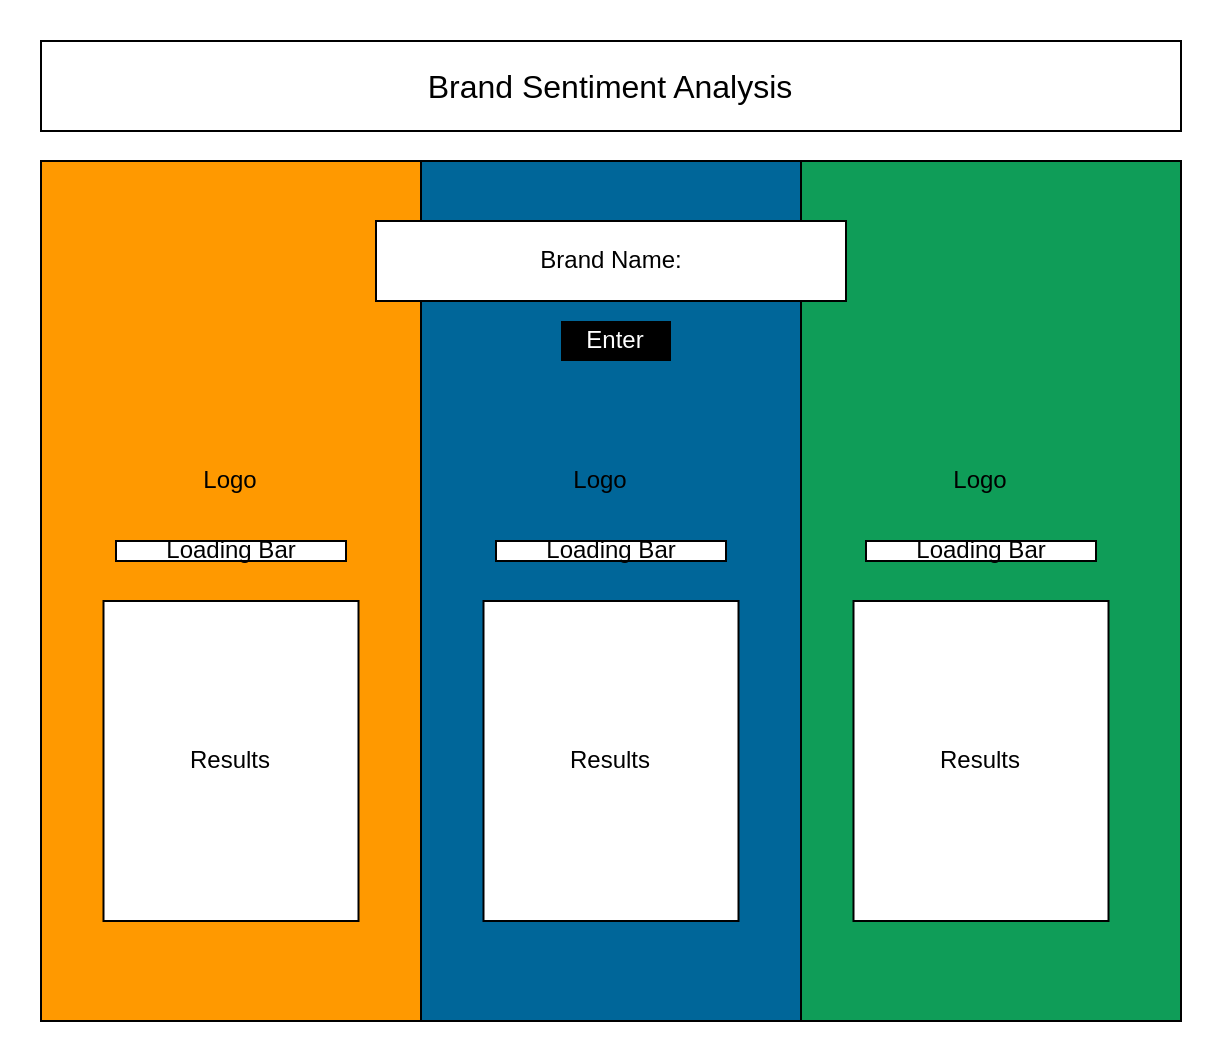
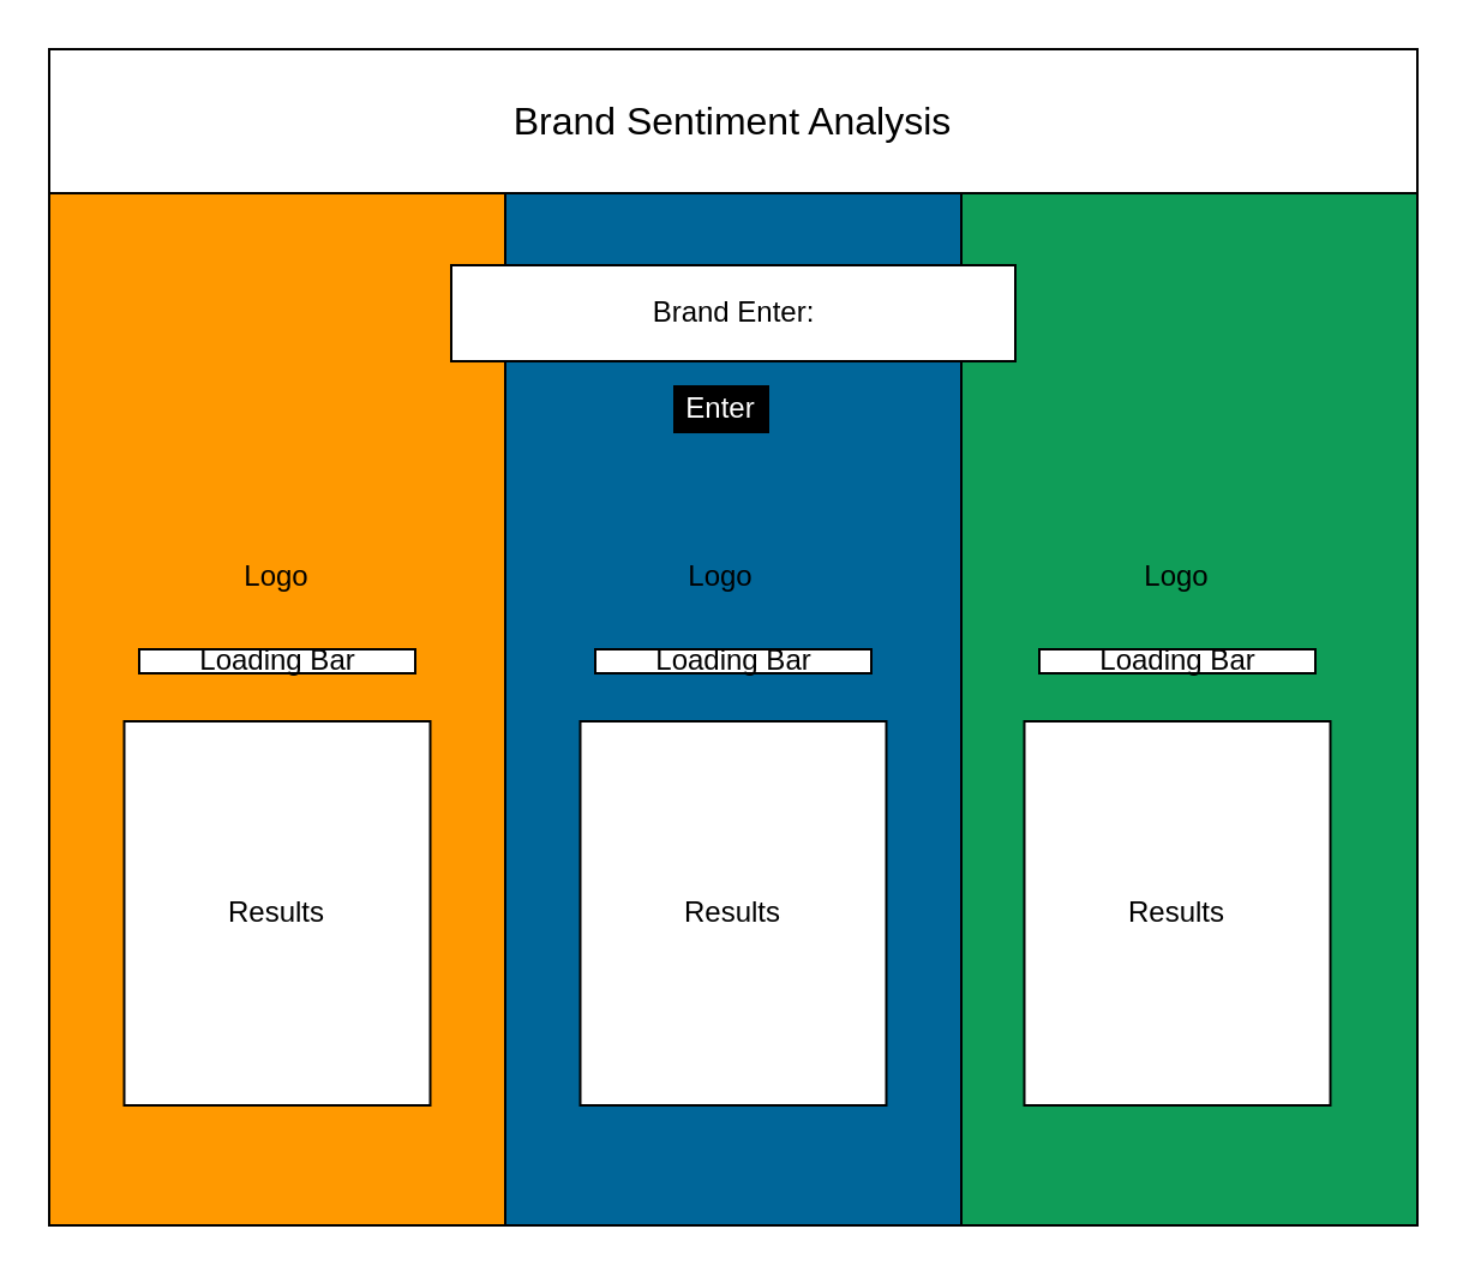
  <mxCell id="0" />
  <mxCell id="1" parent="0" />
  <mxCell id="2" value="" style="rounded=0;whiteSpace=wrap;html=1;fillColor=#0F9D58;" vertex="1" parent="1"><mxGeometry x="400" y="80" width="190" height="430" as="geometry" /></mxCell>
  <mxCell id="3" value="" style="rounded=0;whiteSpace=wrap;html=1;fillColor=#006699;" vertex="1" parent="1"><mxGeometry x="210" y="80" width="190" height="430" as="geometry" /></mxCell>
  <mxCell id="4" value="" style="rounded=0;whiteSpace=wrap;html=1;fillColor=#FF9900;" vertex="1" parent="1"><mxGeometry x="20" y="80" width="190" height="430" as="geometry" /></mxCell>
- <mxCell id="5" value="&lt;span style=&quot;font-size: 16px&quot;&gt;Brand Sentiment Analysis&lt;/span&gt;" style="rounded=0;whiteSpace=wrap;html=1;fillColor=#FFFFFF;" vertex="1" parent="1"><mxGeometry x="20" y="20" width="570" height="45" as="geometry" /></mxCell>
- <mxCell id="6" value="Brand Name:" style="rounded=0;whiteSpace=wrap;html=1;fillColor=#FFFFFF;" vertex="1" parent="1"><mxGeometry x="187.5" y="110" width="235" height="40" as="geometry" /></mxCell>
- <mxCell id="7" value="&lt;font color=&quot;#ffffff&quot;&gt;Enter&lt;/font&gt;" style="text;html=1;strokeColor=none;fillColor=#000000;align=center;verticalAlign=middle;whiteSpace=wrap;rounded=0;" vertex="1" parent="1"><mxGeometry x="280" y="160" width="55" height="20" as="geometry" /></mxCell>
+ <mxCell id="5" value="&lt;span style=&quot;font-size: 16px&quot;&gt;Brand Sentiment Analysis&lt;/span&gt;" style="rounded=0;whiteSpace=wrap;html=1;fillColor=#FFFFFF;" vertex="1" parent="1"><mxGeometry x="20" y="20" width="570" height="60" as="geometry" /></mxCell>
+ <mxCell id="6" value="Brand Enter:" style="rounded=0;whiteSpace=wrap;html=1;fillColor=#FFFFFF;" vertex="1" parent="1"><mxGeometry x="187.5" y="110" width="235" height="40" as="geometry" /></mxCell>
+ <mxCell id="7" value="&lt;font color=&quot;#ffffff&quot;&gt;Enter&lt;/font&gt;" style="text;html=1;strokeColor=none;fillColor=#000000;align=center;verticalAlign=middle;whiteSpace=wrap;rounded=0;" vertex="1" parent="1"><mxGeometry x="280" y="160" width="40" height="20" as="geometry" /></mxCell>
  <mxCell id="8" value="Logo" style="text;html=1;strokeColor=none;fillColor=none;align=center;verticalAlign=middle;whiteSpace=wrap;rounded=0;" vertex="1" parent="1"><mxGeometry x="95" y="230" width="40" height="20" as="geometry" /></mxCell>
  <mxCell id="9" value="Logo" style="text;html=1;strokeColor=none;fillColor=none;align=center;verticalAlign=middle;whiteSpace=wrap;rounded=0;" vertex="1" parent="1"><mxGeometry x="280" y="230" width="40" height="20" as="geometry" /></mxCell>
  <mxCell id="10" value="Logo" style="text;html=1;strokeColor=none;fillColor=none;align=center;verticalAlign=middle;whiteSpace=wrap;rounded=0;" vertex="1" parent="1"><mxGeometry x="470" y="230" width="40" height="20" as="geometry" /></mxCell>
  <mxCell id="11" value="Loading Bar" style="rounded=0;whiteSpace=wrap;html=1;fillColor=#FFFFFF;" vertex="1" parent="1"><mxGeometry x="57.5" y="270" width="115" height="10" as="geometry" /></mxCell>
  <mxCell id="12" value="Loading Bar" style="rounded=0;whiteSpace=wrap;html=1;fillColor=#FFFFFF;" vertex="1" parent="1"><mxGeometry x="247.5" y="270" width="115" height="10" as="geometry" /></mxCell>
  <mxCell id="13" value="Loading Bar" style="rounded=0;whiteSpace=wrap;html=1;fillColor=#FFFFFF;" vertex="1" parent="1"><mxGeometry x="432.5" y="270" width="115" height="10" as="geometry" /></mxCell>
  <mxCell id="14" value="Results" style="rounded=0;whiteSpace=wrap;html=1;fillColor=#FFFFFF;" vertex="1" parent="1"><mxGeometry x="51.25" y="300" width="127.5" height="160" as="geometry" /></mxCell>
  <mxCell id="15" value="Results" style="rounded=0;whiteSpace=wrap;html=1;fillColor=#FFFFFF;" vertex="1" parent="1"><mxGeometry x="241.25" y="300" width="127.5" height="160" as="geometry" /></mxCell>
  <mxCell id="16" value="Results" style="rounded=0;whiteSpace=wrap;html=1;fillColor=#FFFFFF;" vertex="1" parent="1"><mxGeometry x="426.25" y="300" width="127.5" height="160" as="geometry" /></mxCell>
